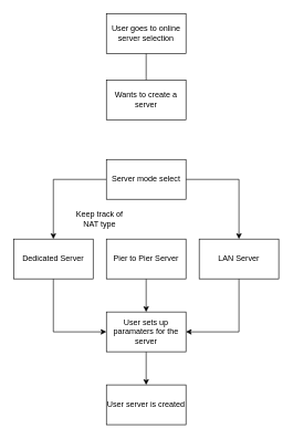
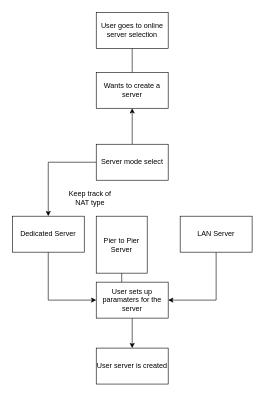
  <mxCell id="0" />
  <mxCell id="1" parent="0" />
  <mxCell id="2" style="edgeStyle=orthogonalEdgeStyle;rounded=0;orthogonalLoop=1;jettySize=auto;html=1;" edge="1" parent="1" source="3"><mxGeometry relative="1" as="geometry"><mxPoint x="220" y="150" as="targetPoint" /></mxGeometry></mxCell>
  <mxCell id="3" value="User goes to online server selection" style="rounded=0;whiteSpace=wrap;html=1;" vertex="1" parent="1"><mxGeometry x="160" y="20" width="120" height="60" as="geometry" /></mxCell>
  <mxCell id="4" value="Wants to create a server" style="rounded=0;whiteSpace=wrap;html=1;" vertex="1" parent="1"><mxGeometry x="160" y="120" width="120" height="60" as="geometry" /></mxCell>
  <mxCell id="5" style="edgeStyle=orthogonalEdgeStyle;rounded=0;orthogonalLoop=1;jettySize=auto;html=1;entryX=0.5;entryY=0;entryDx=0;entryDy=0;" edge="1" parent="1" source="7" target="11"><mxGeometry relative="1" as="geometry" /></mxCell>
- <mxCell id="6" style="edgeStyle=orthogonalEdgeStyle;rounded=0;orthogonalLoop=1;jettySize=auto;html=1;entryX=0.5;entryY=0;entryDx=0;entryDy=0;" edge="1" parent="1" source="7" target="9"><mxGeometry relative="1" as="geometry" /></mxCell>
+ <mxCell id="6" style="edgeStyle=orthogonalEdgeStyle;rounded=0;orthogonalLoop=1;jettySize=auto;html=1;" edge="1" parent="1" source="7" target="4"><mxGeometry relative="1" as="geometry" /></mxCell>
  <mxCell id="7" value="Server mode select" style="rounded=0;whiteSpace=wrap;html=1;" vertex="1" parent="1"><mxGeometry x="160" y="240" width="120" height="60" as="geometry" /></mxCell>
  <mxCell id="8" style="edgeStyle=orthogonalEdgeStyle;rounded=0;orthogonalLoop=1;jettySize=auto;html=1;entryX=1;entryY=0.5;entryDx=0;entryDy=0;" edge="1" parent="1" source="9" target="15"><mxGeometry relative="1" as="geometry"><Array as="points"><mxPoint x="360" y="500" /></Array></mxGeometry></mxCell>
  <mxCell id="9" value="LAN Server" style="rounded=0;whiteSpace=wrap;html=1;" vertex="1" parent="1"><mxGeometry x="300" y="360" width="120" height="60" as="geometry" /></mxCell>
  <mxCell id="10" style="edgeStyle=orthogonalEdgeStyle;rounded=0;orthogonalLoop=1;jettySize=auto;html=1;entryX=0;entryY=0.5;entryDx=0;entryDy=0;" edge="1" parent="1" source="11" target="15"><mxGeometry relative="1" as="geometry"><Array as="points"><mxPoint x="80" y="500" /></Array></mxGeometry></mxCell>
  <mxCell id="11" value="Dedicated Server" style="rounded=0;whiteSpace=wrap;html=1;" vertex="1" parent="1"><mxGeometry x="20" y="360" width="120" height="60" as="geometry" /></mxCell>
  <mxCell id="12" style="edgeStyle=orthogonalEdgeStyle;rounded=0;orthogonalLoop=1;jettySize=auto;html=1;entryX=0.5;entryY=0;entryDx=0;entryDy=0;" edge="1" parent="1" source="13" target="15"><mxGeometry relative="1" as="geometry" /></mxCell>
- <mxCell id="13" value="Pier to Pier Server" style="rounded=0;whiteSpace=wrap;html=1;" vertex="1" parent="1"><mxGeometry x="160" y="360" width="120" height="60" as="geometry" /></mxCell>
+ <mxCell id="13" value="Pier to Pier Server" style="rounded=0;whiteSpace=wrap;html=1;" vertex="1" parent="1"><mxGeometry x="160" y="360" width="85" height="95" as="geometry" /></mxCell>
  <mxCell id="14" style="edgeStyle=orthogonalEdgeStyle;rounded=0;orthogonalLoop=1;jettySize=auto;html=1;entryX=0.5;entryY=0;entryDx=0;entryDy=0;" edge="1" parent="1" source="15" target="16"><mxGeometry relative="1" as="geometry" /></mxCell>
  <mxCell id="15" value="User sets up paramaters for the server" style="rounded=0;whiteSpace=wrap;html=1;" vertex="1" parent="1"><mxGeometry x="160" y="470" width="120" height="60" as="geometry" /></mxCell>
  <mxCell id="16" value="User server is created" style="rounded=0;whiteSpace=wrap;html=1;" vertex="1" parent="1"><mxGeometry x="160" y="580" width="120" height="60" as="geometry" /></mxCell>
  <mxCell id="17" value="Keep track of NAT type" style="text;html=1;strokeColor=none;fillColor=none;align=center;verticalAlign=middle;whiteSpace=wrap;rounded=0;" vertex="1" parent="1"><mxGeometry x="110" y="310" width="80" height="40" as="geometry" /></mxCell>
